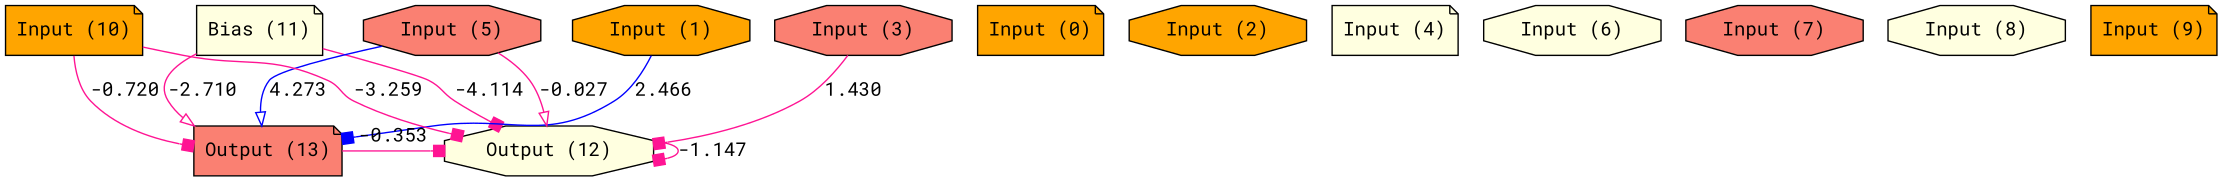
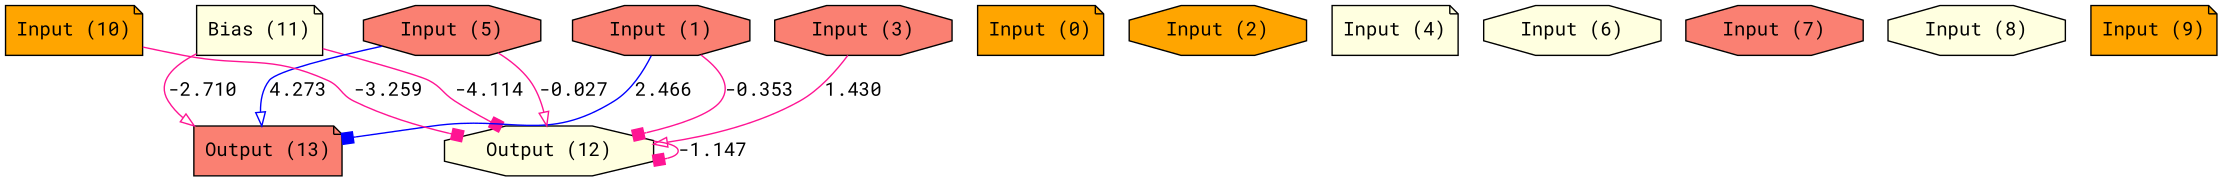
  digraph {
    fontname="Roboto Mono"
    node [fillcolor=lightyellow fontname="Roboto Mono" shape=octagon style=filled]
    edge [arrowhead=box color=deeppink fontname="Roboto Mono"]
    n1 [label="Bias (11)" shape=note]
    n2 [fillcolor=orange label="Input (0)" shape=note]
-   n3 [fillcolor=orange label="Input (1)"]
+   n3 [fillcolor=salmon label="Input (1)"]
    n4 [fillcolor=orange label="Input (2)"]
    n5 [fillcolor=salmon label="Input (3)"]
    n6 [label="Input (4)" shape=note]
    n7 [fillcolor=salmon label="Input (5)"]
    n8 [label="Input (6)"]
    n9 [fillcolor=salmon label="Input (7)"]
    n10 [label="Input (8)"]
    n11 [fillcolor=orange label="Input (9)" shape=note]
    n12 [fillcolor=orange label="Input (10)" shape=note]
    n13 [label="Output (12)"]
    n14 [fillcolor=salmon label="Output (13)" shape=note]
    subgraph sub_1 {
      rank=same
      n1
      n2
      n3
      n4
      n5
      n6
      n7
      n8
      n9
      n10
      n11
      n12
    }
    subgraph sub_2 {
      rank=same
      n13
      n14
    }
    n1 -> n13 [label=-4.114]
    n1 -> n14 [arrowhead=onormal label=-2.710]
-   n14 -> n13 [label=-0.353]
+   n3 -> n13 [label=-0.353]
    n3 -> n14 [color=blue label=2.466]
-   n5 -> n13 [label=1.430]
+   n5 -> n13 [arrowhead=onormal label=1.430]
    n7 -> n13 [arrowhead=onormal label=-0.027]
    n7 -> n14 [arrowhead=onormal color=blue label=4.273]
    n12 -> n13 [label=-3.259]
-   n12 -> n14 [label=-0.720]
    n13 -> n13 [label=-1.147]
  }
